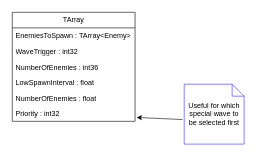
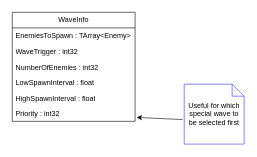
  <mxCell id="0" />
  <mxCell id="1" parent="0" />
- <mxCell id="2" value="TArray" style="swimlane;fontStyle=0;childLayout=stackLayout;horizontal=1;startSize=26;fillColor=none;horizontalStack=0;resizeParent=1;resizeParentMax=0;resizeLast=0;collapsible=1;marginBottom=0;whiteSpace=wrap;html=1;" vertex="1" parent="1"><mxGeometry x="20" y="20" width="205" height="182" as="geometry" /></mxCell>
+ <mxCell id="2" value="WaveInfo" style="swimlane;fontStyle=0;childLayout=stackLayout;horizontal=1;startSize=26;fillColor=none;horizontalStack=0;resizeParent=1;resizeParentMax=0;resizeLast=0;collapsible=1;marginBottom=0;whiteSpace=wrap;html=1;" vertex="1" parent="1"><mxGeometry x="20" y="20" width="205" height="182" as="geometry" /></mxCell>
  <mxCell id="3" value="EnemiesToSpawn : TArray&amp;lt;Enemy&amp;gt;" style="text;strokeColor=none;fillColor=none;align=left;verticalAlign=top;spacingLeft=4;spacingRight=4;overflow=hidden;rotatable=0;points=[[0,0.5],[1,0.5]];portConstraint=eastwest;whiteSpace=wrap;html=1;" vertex="1" parent="2"><mxGeometry y="26" width="205" height="26" as="geometry" /></mxCell>
  <mxCell id="4" value="WaveTrigger : int32" style="text;strokeColor=none;fillColor=none;align=left;verticalAlign=top;spacingLeft=4;spacingRight=4;overflow=hidden;rotatable=0;points=[[0,0.5],[1,0.5]];portConstraint=eastwest;whiteSpace=wrap;html=1;" vertex="1" parent="2"><mxGeometry y="52" width="205" height="26" as="geometry" /></mxCell>
- <mxCell id="5" value="NumberOfEnemies : int36" style="text;strokeColor=none;fillColor=none;align=left;verticalAlign=top;spacingLeft=4;spacingRight=4;overflow=hidden;rotatable=0;points=[[0,0.5],[1,0.5]];portConstraint=eastwest;whiteSpace=wrap;html=1;" vertex="1" parent="2"><mxGeometry y="78" width="205" height="26" as="geometry" /></mxCell>
+ <mxCell id="5" value="NumberOfEnemies : int32" style="text;strokeColor=none;fillColor=none;align=left;verticalAlign=top;spacingLeft=4;spacingRight=4;overflow=hidden;rotatable=0;points=[[0,0.5],[1,0.5]];portConstraint=eastwest;whiteSpace=wrap;html=1;" vertex="1" parent="2"><mxGeometry y="78" width="205" height="26" as="geometry" /></mxCell>
  <mxCell id="6" value="LowSpawnInterval : float" style="text;strokeColor=none;fillColor=none;align=left;verticalAlign=top;spacingLeft=4;spacingRight=4;overflow=hidden;rotatable=0;points=[[0,0.5],[1,0.5]];portConstraint=eastwest;whiteSpace=wrap;html=1;" vertex="1" parent="2"><mxGeometry y="104" width="205" height="26" as="geometry" /></mxCell>
- <mxCell id="7" value="NumberOfEnemies : float" style="text;strokeColor=none;fillColor=none;align=left;verticalAlign=top;spacingLeft=4;spacingRight=4;overflow=hidden;rotatable=0;points=[[0,0.5],[1,0.5]];portConstraint=eastwest;whiteSpace=wrap;html=1;" vertex="1" parent="2"><mxGeometry y="130" width="205" height="26" as="geometry" /></mxCell>
+ <mxCell id="7" value="HighSpawnInterval : float" style="text;strokeColor=none;fillColor=none;align=left;verticalAlign=top;spacingLeft=4;spacingRight=4;overflow=hidden;rotatable=0;points=[[0,0.5],[1,0.5]];portConstraint=eastwest;whiteSpace=wrap;html=1;" vertex="1" parent="2"><mxGeometry y="130" width="205" height="26" as="geometry" /></mxCell>
  <mxCell id="8" value="Priority : int32" style="text;strokeColor=none;fillColor=none;align=left;verticalAlign=top;spacingLeft=4;spacingRight=4;overflow=hidden;rotatable=0;points=[[0,0.5],[1,0.5]];portConstraint=eastwest;whiteSpace=wrap;html=1;" vertex="1" parent="2"><mxGeometry y="156" width="205" height="26" as="geometry" /></mxCell>
  <mxCell id="9" value="Useful for which special wave to be selected first" style="shape=note;size=20;whiteSpace=wrap;html=1;strokeColor=#3333FF;" vertex="1" parent="1"><mxGeometry x="307" y="140" width="100" height="100" as="geometry" /></mxCell>
  <mxCell id="10" value="" style="endArrow=classic;html=1;rounded=0;exitX=-0.028;exitY=0.59;exitDx=0;exitDy=0;exitPerimeter=0;entryX=1.013;entryY=0.751;entryDx=0;entryDy=0;entryPerimeter=0;" edge="1" parent="1" source="9" target="8"><mxGeometry width="50" height="50" relative="1" as="geometry"><mxPoint x="257" y="200" as="sourcePoint" /><mxPoint x="227" y="189" as="targetPoint" /></mxGeometry></mxCell>
